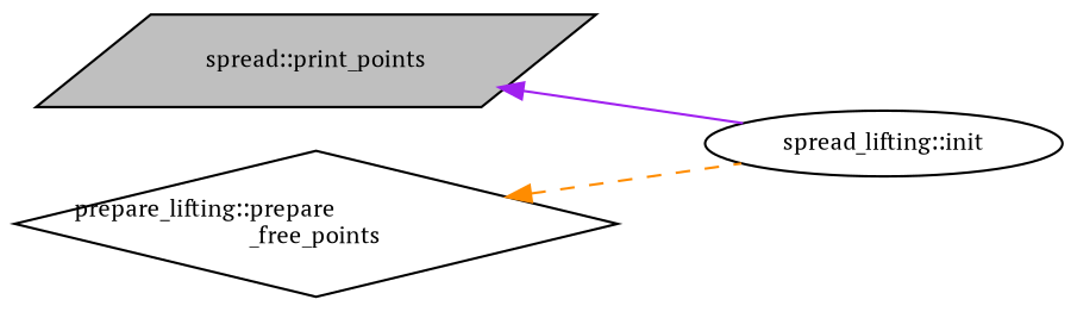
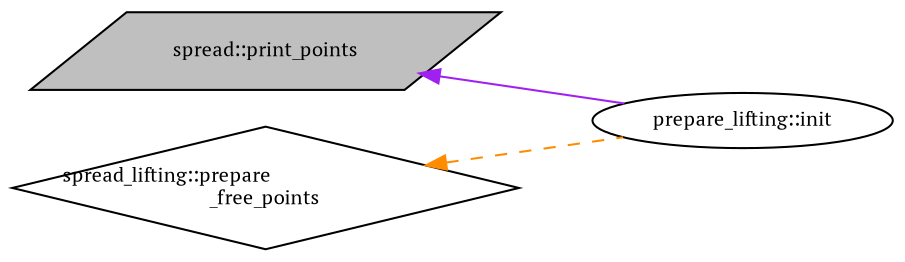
  digraph {
    fontname="PT Serif"
    rankdir=LR
    node [color=black fillcolor=white fontname="PT Serif" fontsize=10 style=filled]
    edge [dir=back fontname="PT Serif" fontsize=10 labelfontname=Helvetica labelfontsize=10]
    n1 [fillcolor=grey75 fontcolor=black height=0.2 label="spread::print_points" shape=parallelogram width=0.4]
-   n2 [height=0.2 label="spread_lifting::init" shape=ellipse width=0.4]
-   n3 [height=0.2 label="prepare_lifting::prepare\l_free_points" shape=diamond width=0.4]
+   n2 [height=0.2 label="prepare_lifting::init" shape=ellipse width=0.4]
+   n3 [height=0.2 label="spread_lifting::prepare\l_free_points" shape=diamond width=0.4]
    n1 -> n2 [color=purple style=solid]
    n3 -> n2 [color=darkorange style=dashed]
  }
